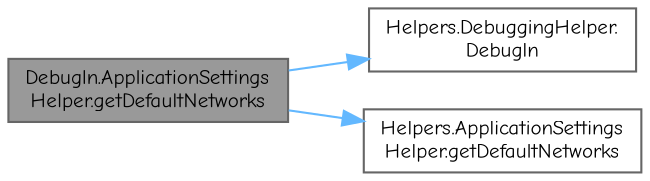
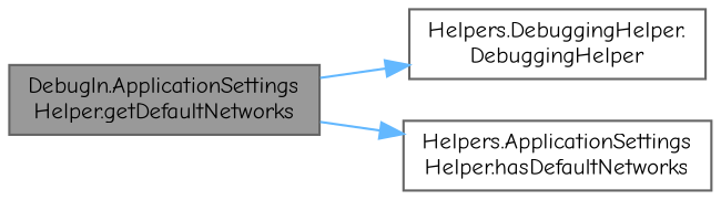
  digraph {
    fontname="Comic Neue"
    rankdir=LR
    node [color=grey40 fillcolor=white fontname="Comic Neue" fontsize=10 shape=box style=filled]
    edge [color=steelblue1 fontname="Comic Neue" fontsize=10 labelfontname=Helvetica labelfontsize=10 style=solid]
    n1 [color=gray40 fillcolor=grey60 fontcolor=black height=0.2 label="Debugln.ApplicationSettings\lHelper.getDefaultNetworks" width=0.4]
-   n2 [height=0.2 label="Helpers.DebuggingHelper.\lDebugln" width=0.4]
-   n3 [height=0.2 label="Helpers.ApplicationSettings\lHelper.getDefaultNetworks" width=0.4]
+   n2 [height=0.2 label="Helpers.DebuggingHelper.\lDebuggingHelper" width=0.4]
+   n3 [height=0.2 label="Helpers.ApplicationSettings\lHelper.hasDefaultNetworks" width=0.4]
    n1 -> n2
    n1 -> n3
  }
